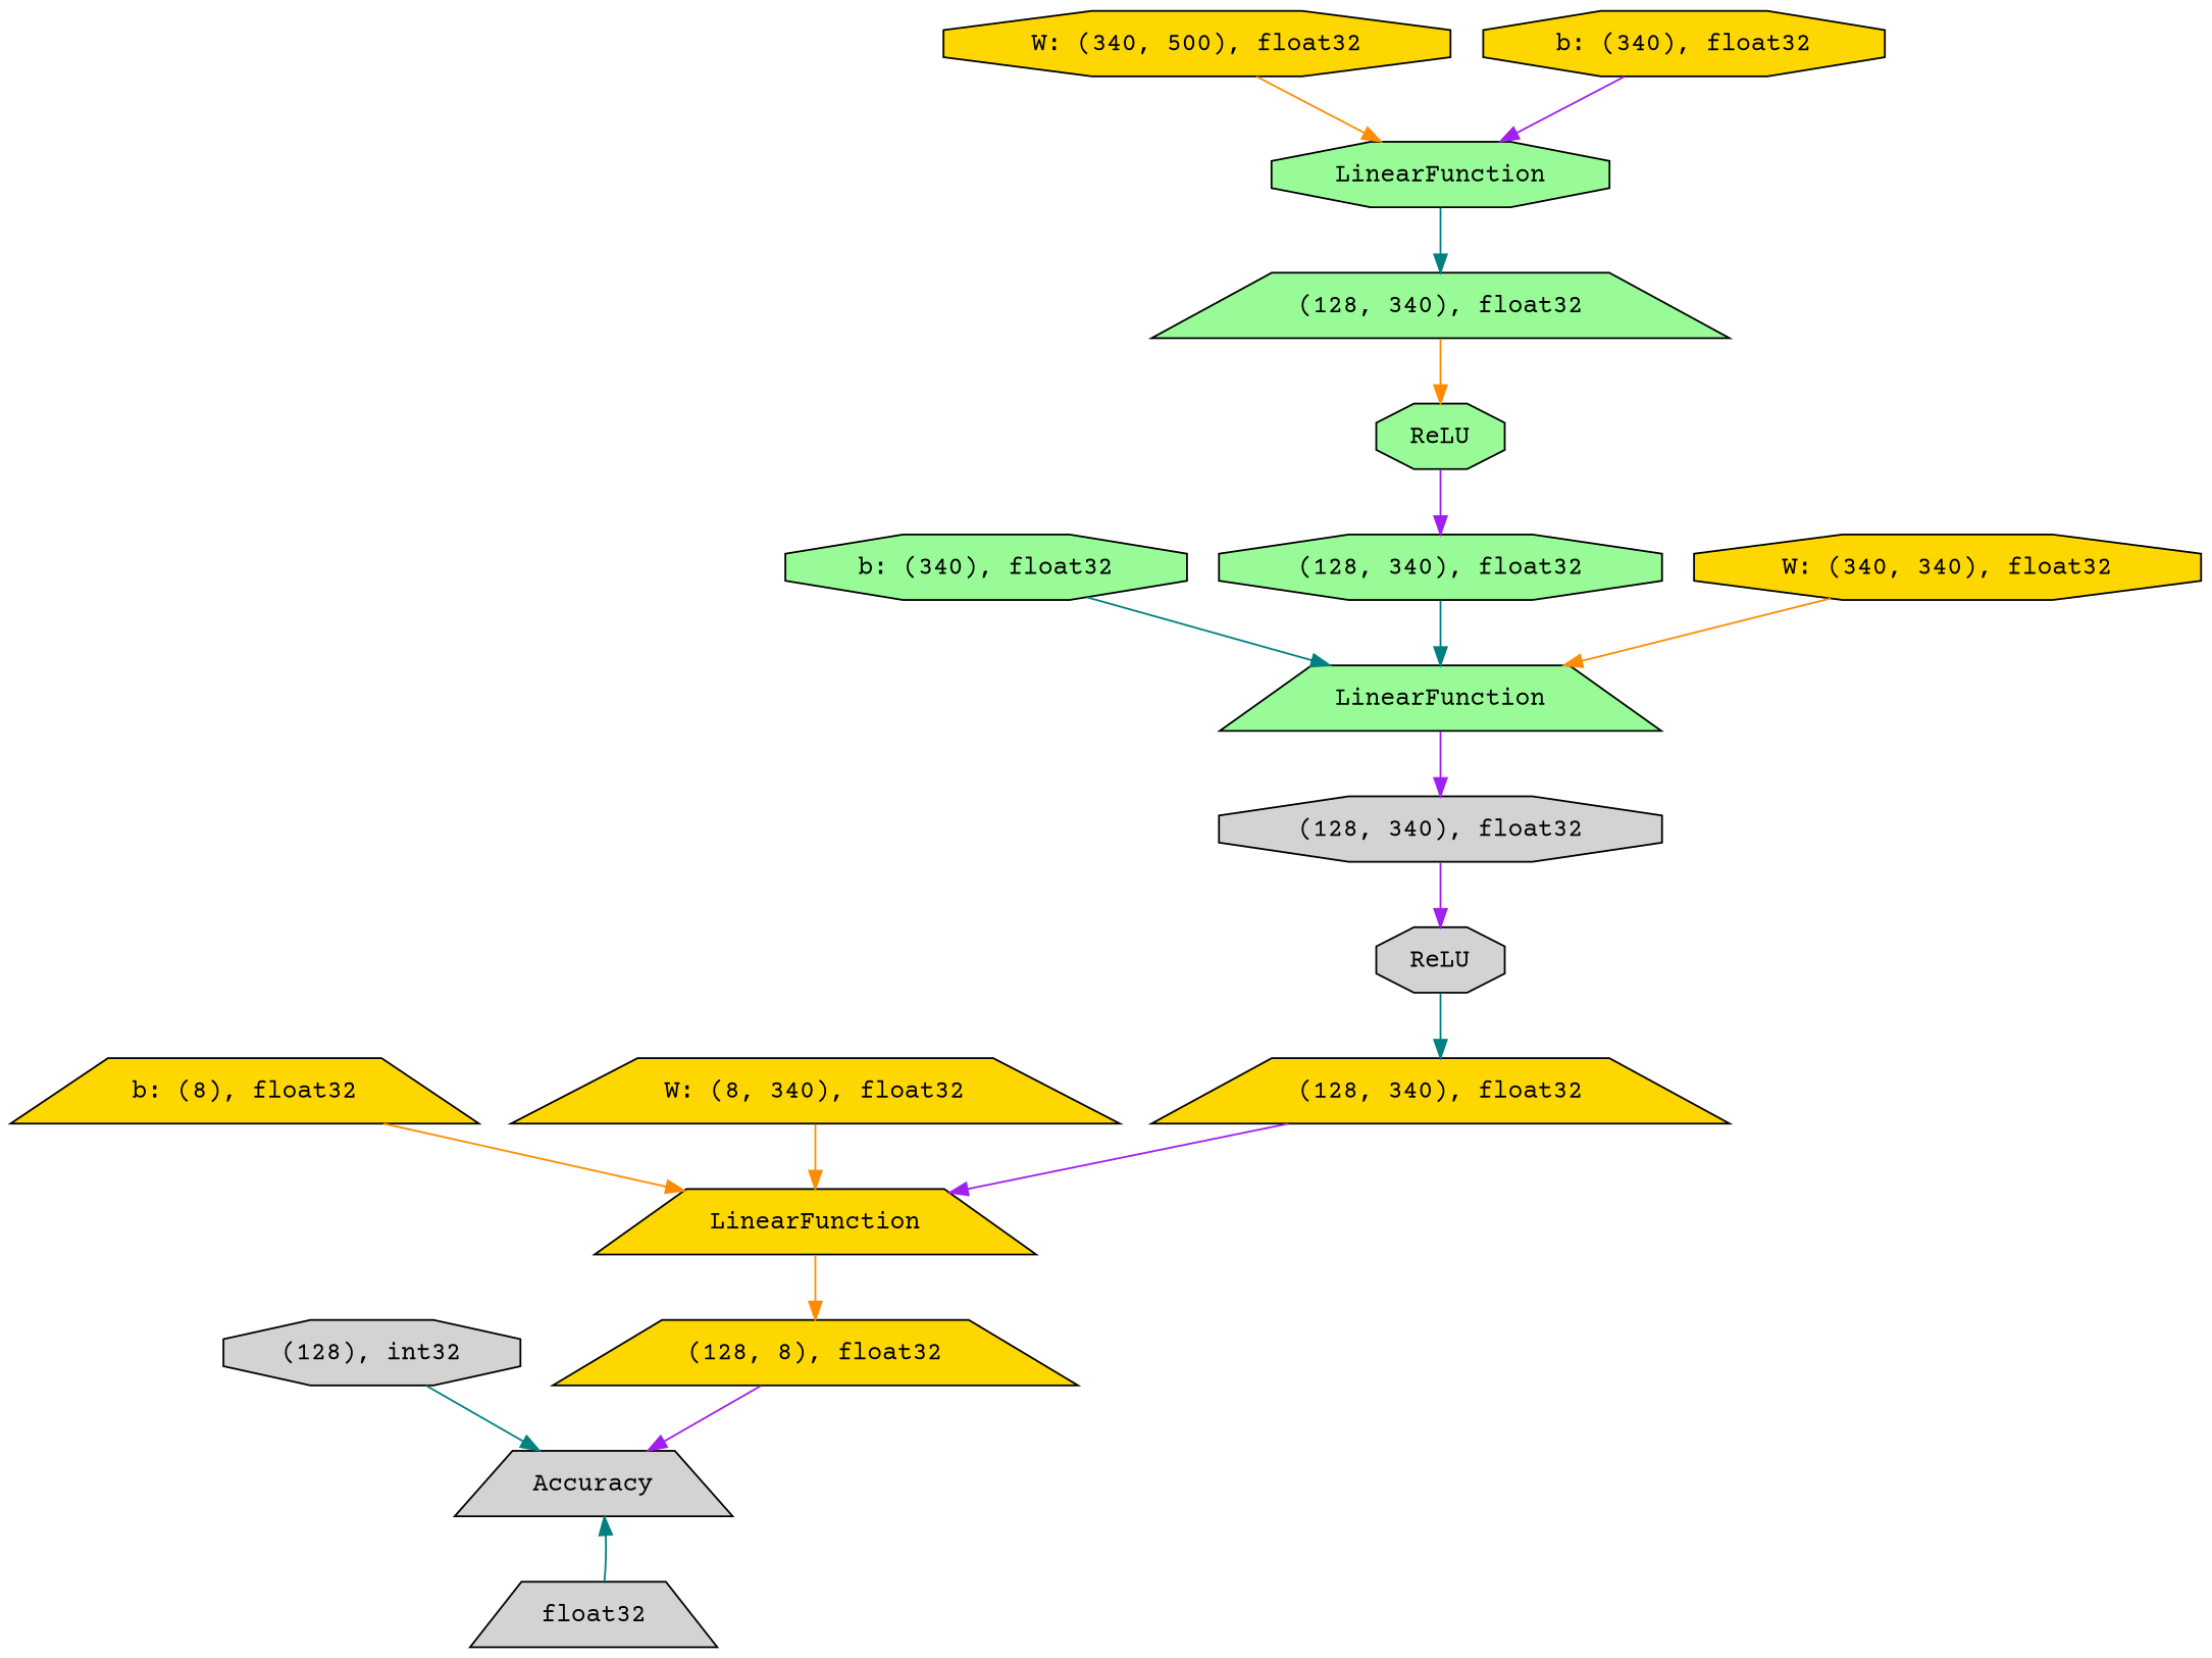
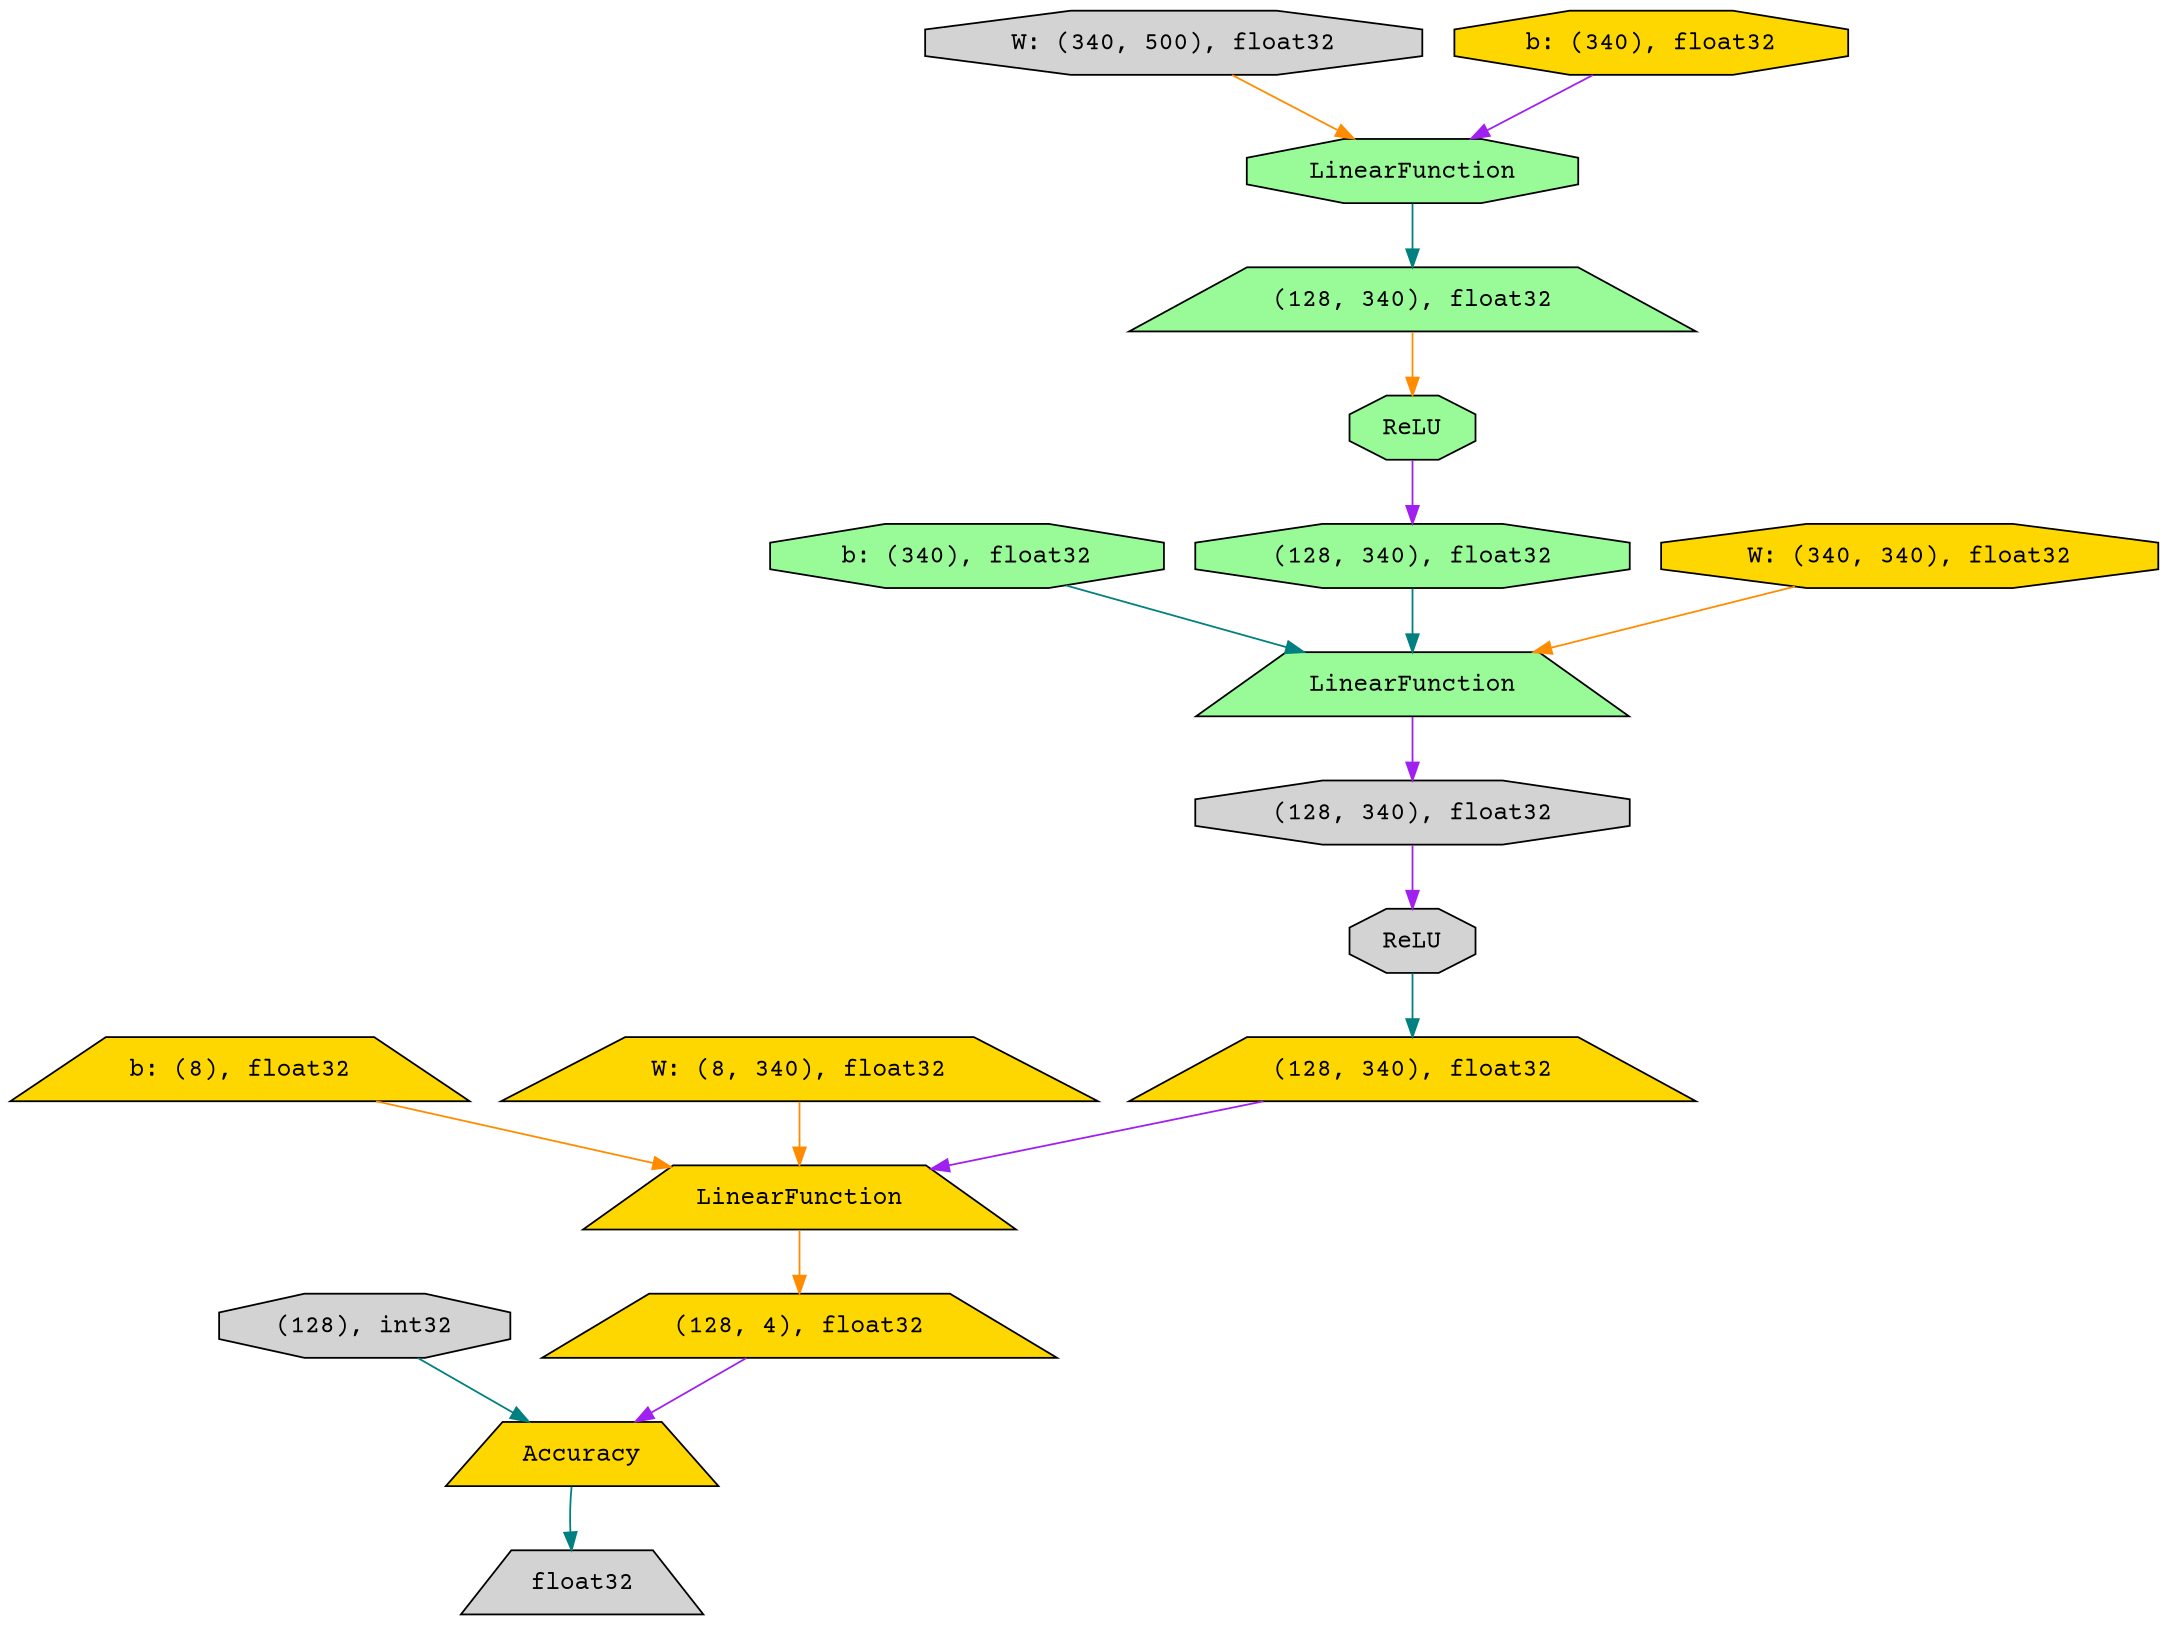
  digraph {
    fontname="Courier Prime"
    rankdir=TB
    node [fillcolor=gold fontname="Courier Prime" shape=octagon style=filled]
    edge [color=purple fontname="Courier Prime"]
    n1 [fillcolor=lightgrey label="(128, 340), float32"]
    n2 [fillcolor=lightgrey label=ReLU]
    n3 [label="(128, 340), float32" shape=trapezium]
    n4 [fillcolor=palegreen label="b: (340), float32"]
    n5 [fillcolor=palegreen label=LinearFunction shape=trapezium]
    n6 [fillcolor=palegreen label=ReLU]
    n7 [fillcolor=palegreen label="(128, 340), float32"]
-   n8 [label="W: (340, 500), float32"]
+   n8 [fillcolor=lightgrey label="W: (340, 500), float32"]
    n9 [fillcolor=palegreen label=LinearFunction]
    n10 [fillcolor=palegreen label="(128, 340), float32" shape=trapezium]
    n11 [label="b: (8), float32" shape=trapezium]
    n12 [label=LinearFunction shape=trapezium]
-   n13 [label="(128, 8), float32" shape=trapezium]
+   n13 [label="(128, 4), float32" shape=trapezium]
    n14 [label="W: (340, 340), float32"]
    n15 [fillcolor=lightgrey label=float32 shape=trapezium]
-   n16 [fillcolor=lightgrey label=Accuracy shape=trapezium]
+   n16 [label=Accuracy shape=trapezium]
    n17 [label="W: (8, 340), float32" shape=trapezium]
    n18 [label="b: (340), float32"]
    n19 [fillcolor=lightgrey label="(128), int32"]
    n1 -> n2
    n2 -> n3 [color=teal]
    n3 -> n12
    n4 -> n5 [color=teal]
    n5 -> n1
    n6 -> n7
    n7 -> n5 [color=teal]
    n8 -> n9 [color=darkorange]
    n9 -> n10 [color=teal]
    n10 -> n6 [color=darkorange]
    n11 -> n12 [color=darkorange]
    n12 -> n13 [color=darkorange]
    n13 -> n16
    n14 -> n5 [color=darkorange]
-   n15 -> n16 [color=teal]
+   n16 -> n15 [color=teal]
    n17 -> n12 [color=darkorange]
    n18 -> n9
    n19 -> n16 [color=teal]
  }
